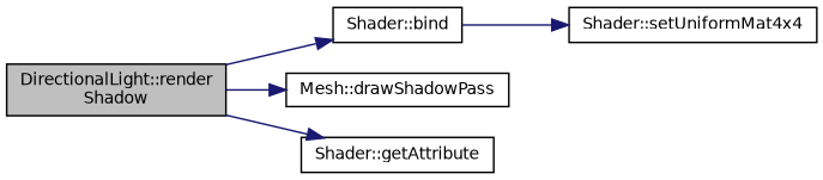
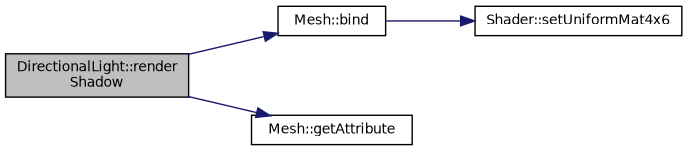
  digraph {
    rankdir=LR
    node [color=black fillcolor=white fontname=Helvetica fontsize=10 shape=record style=filled]
    edge [color=midnightblue fontname=Helvetica fontsize=10 labelfontname=Helvetica labelfontsize=10 style=solid]
    n1 [fillcolor=grey75 fontcolor=black height=0.2 label="DirectionalLight::render\lShadow" width=0.4]
-   n2 [height=0.2 label="Shader::bind" width=0.4]
-   n3 [height=0.2 label="Mesh::drawShadowPass" width=0.4]
-   n4 [height=0.2 label="Shader::getAttribute" width=0.4]
-   n5 [height=0.2 label="Shader::setUniformMat4x4" width=0.4]
+   n2 [height=0.2 label="Mesh::bind" width=0.4]
+   n4 [height=0.2 label="Mesh::getAttribute" width=0.4]
+   n5 [height=0.2 label="Shader::setUniformMat4x6" width=0.4]
    n1 -> n2
-   n1 -> n3
    n1 -> n4
    n2 -> n5
  }
